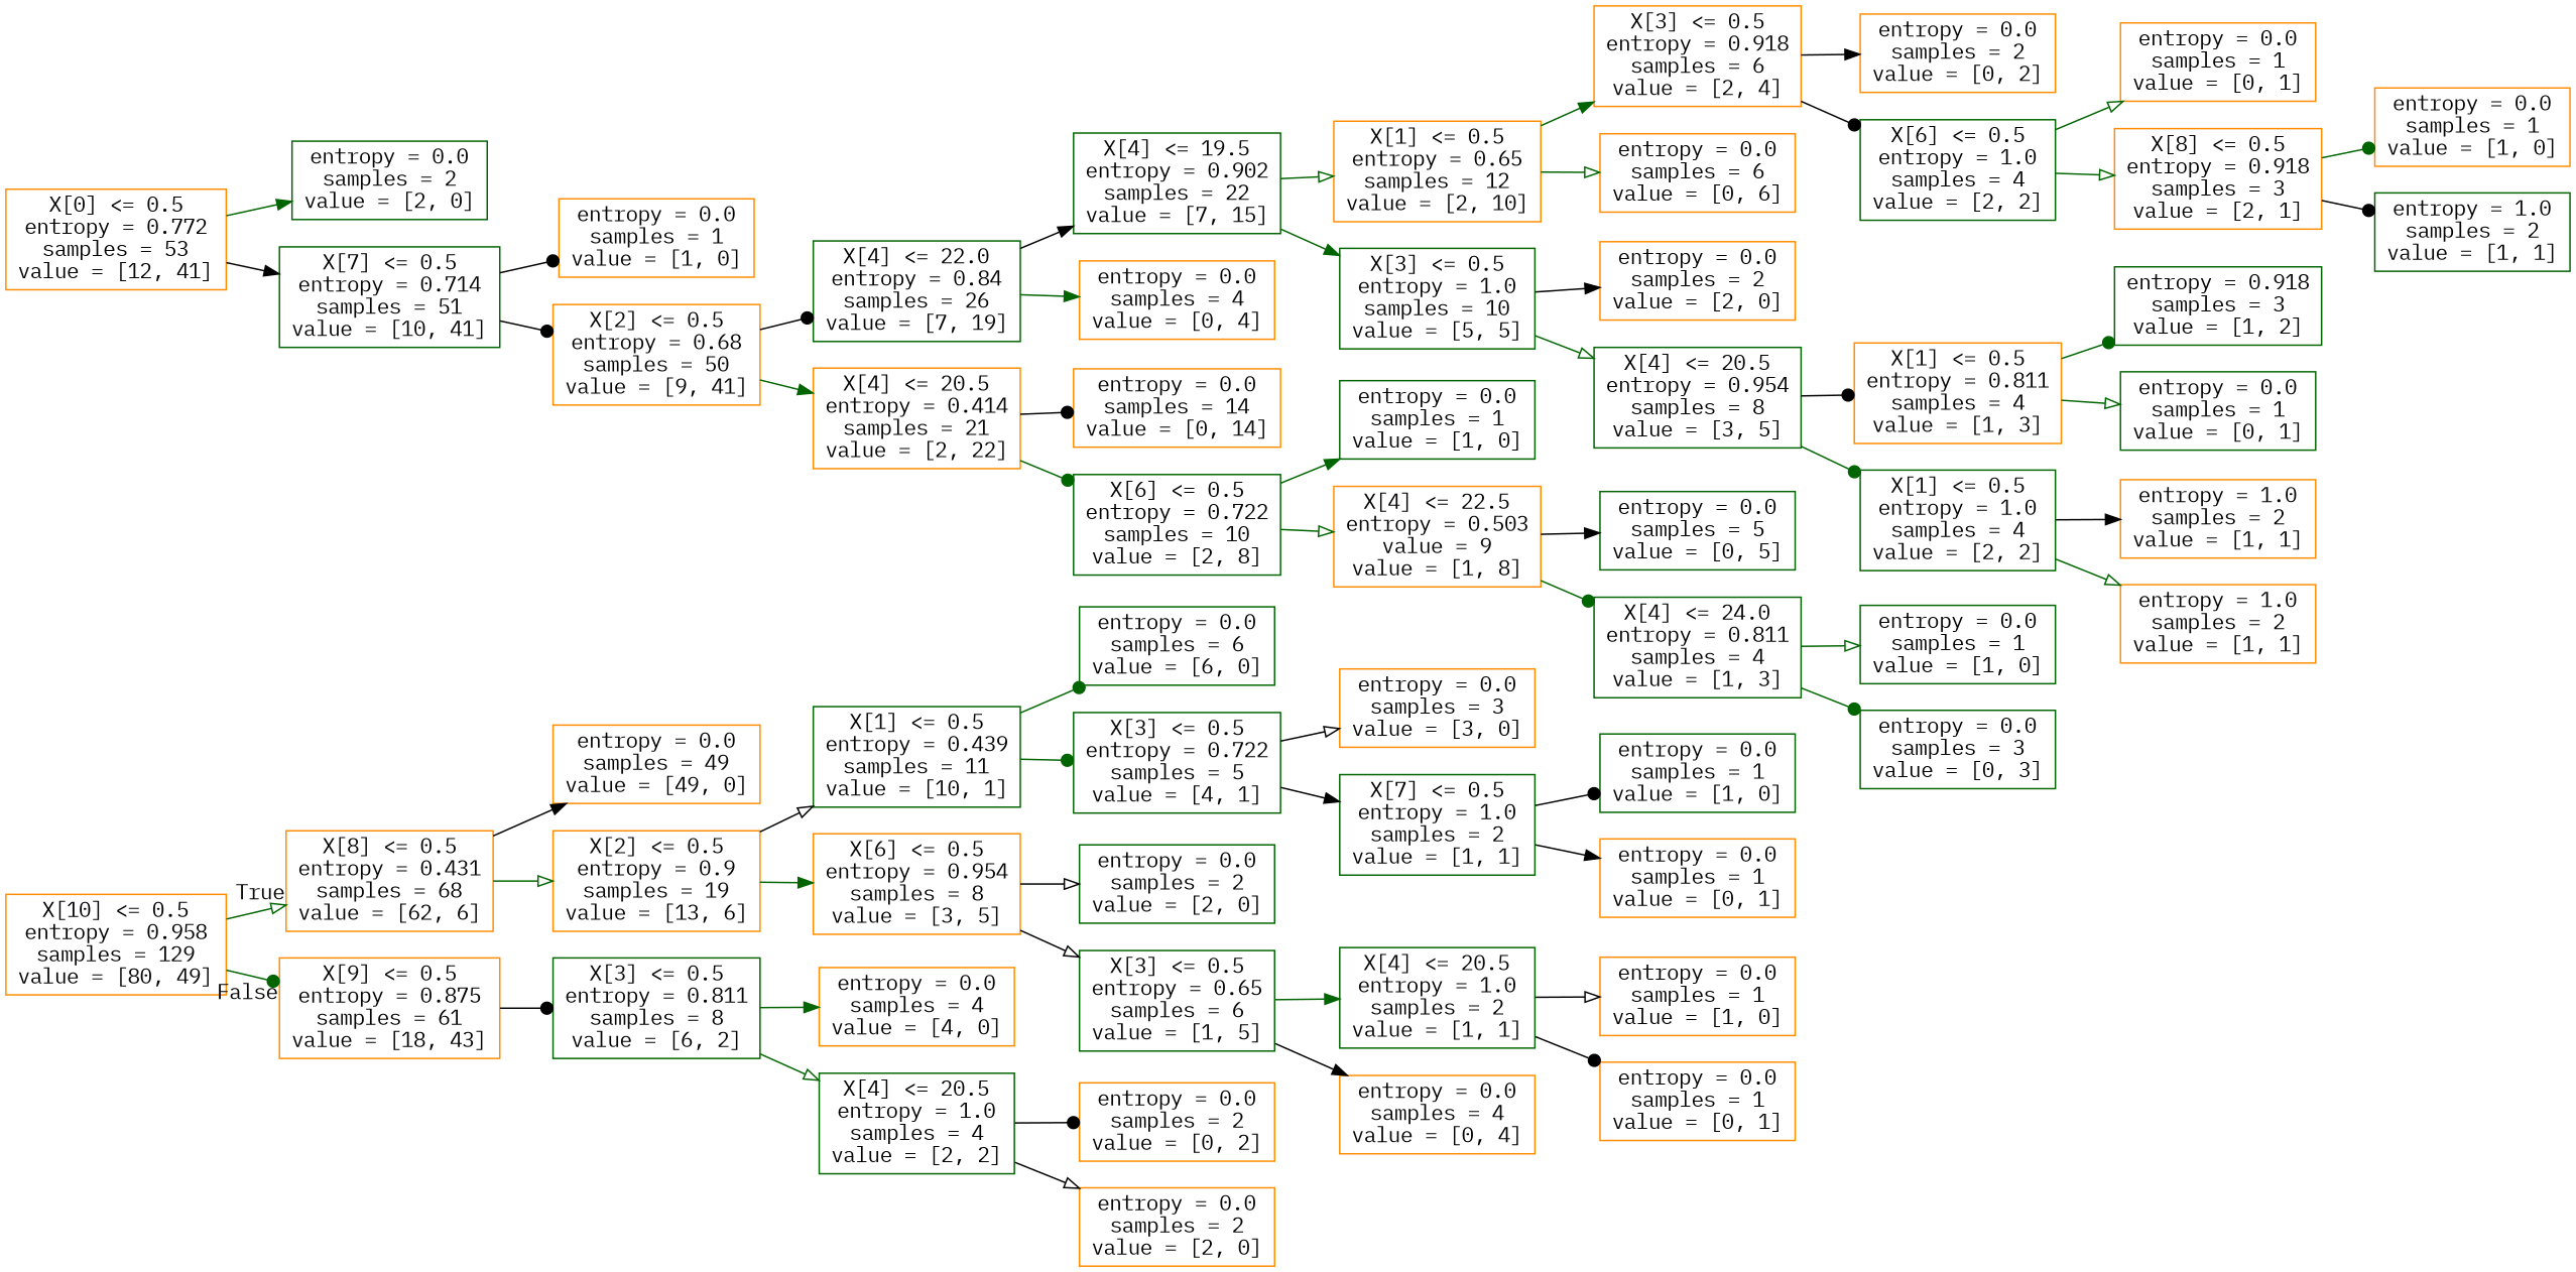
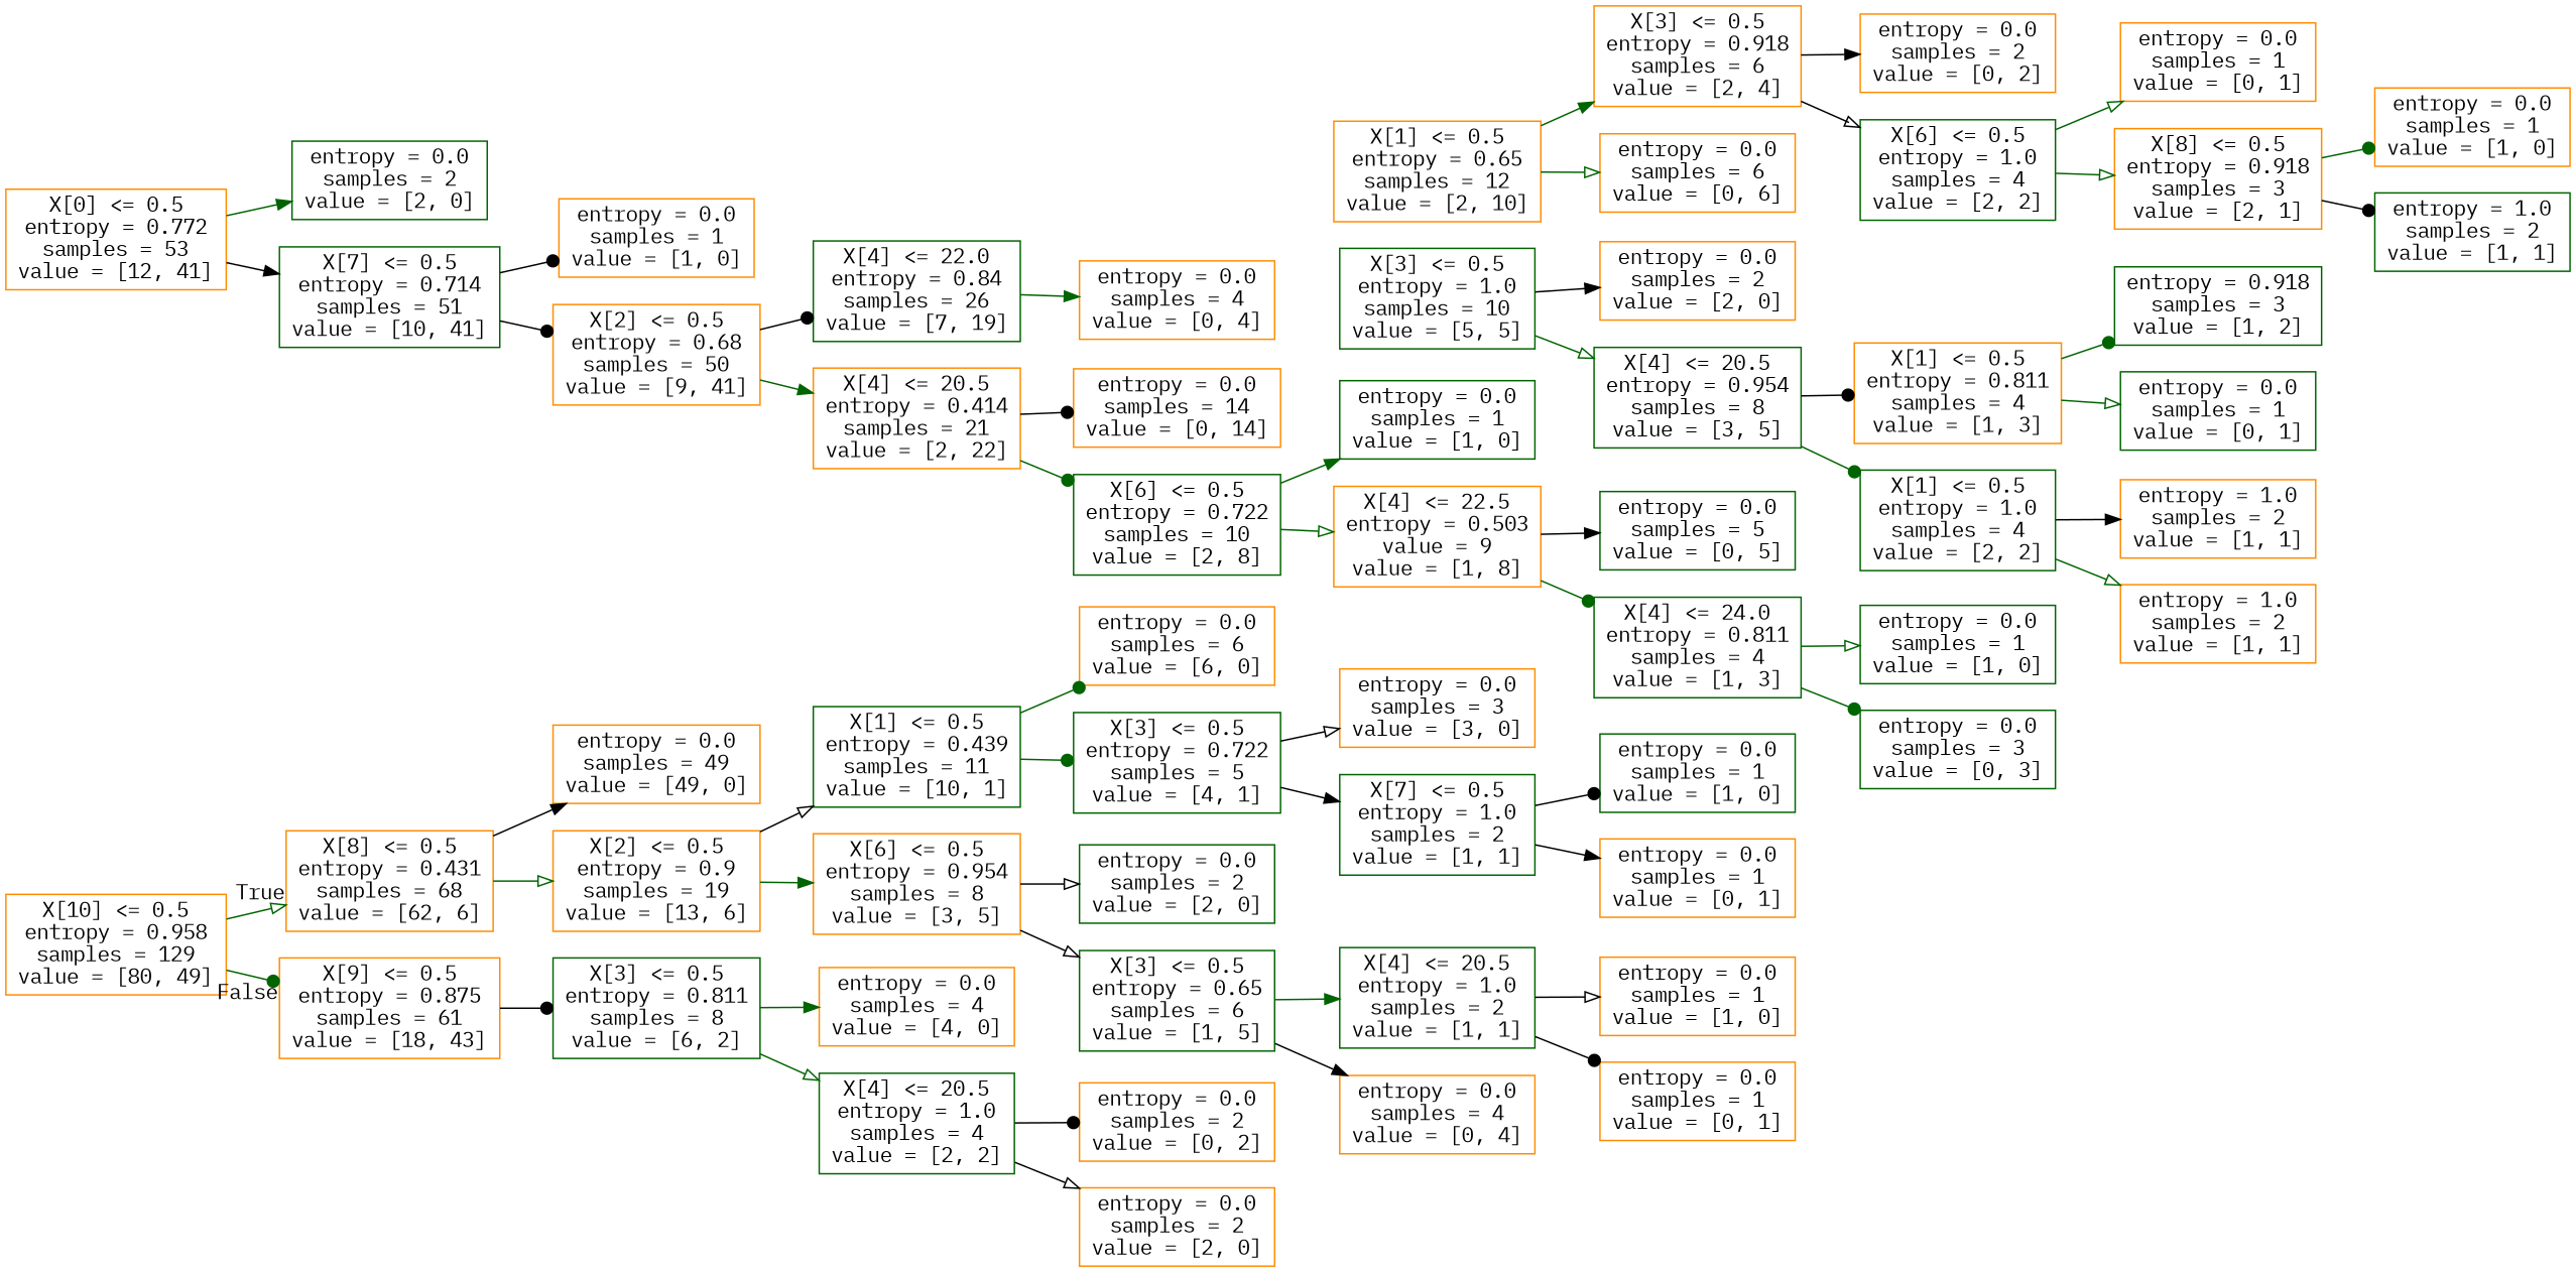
  digraph {
    fontname="IBM Plex Mono"
    rankdir=LR
    node [color=darkorange fontname="IBM Plex Mono" shape=box]
    edge [arrowhead=dot color=darkgreen fontname="IBM Plex Mono"]
    n1 [label="X[10] <= 0.5\nentropy = 0.958\nsamples = 129\nvalue = [80, 49]"]
    n2 [label="X[8] <= 0.5\nentropy = 0.431\nsamples = 68\nvalue = [62, 6]"]
    n3 [label="X[9] <= 0.5\nentropy = 0.875\nsamples = 61\nvalue = [18, 43]"]
    n4 [label="entropy = 0.0\nsamples = 49\nvalue = [49, 0]"]
    n5 [label="X[2] <= 0.5\nentropy = 0.9\nsamples = 19\nvalue = [13, 6]"]
    n6 [color=darkgreen label="X[3] <= 0.5\nentropy = 0.811\nsamples = 8\nvalue = [6, 2]"]
    n7 [color=darkgreen label="X[1] <= 0.5\nentropy = 0.439\nsamples = 11\nvalue = [10, 1]"]
    n8 [label="X[6] <= 0.5\nentropy = 0.954\nsamples = 8\nvalue = [3, 5]"]
-   n9 [color=darkgreen label="entropy = 0.0\nsamples = 6\nvalue = [6, 0]"]
+   n9 [label="entropy = 0.0\nsamples = 6\nvalue = [6, 0]"]
    n10 [color=darkgreen label="X[3] <= 0.5\nentropy = 0.722\nsamples = 5\nvalue = [4, 1]"]
    n11 [color=darkgreen label="entropy = 0.0\nsamples = 2\nvalue = [2, 0]"]
    n12 [color=darkgreen label="X[3] <= 0.5\nentropy = 0.65\nsamples = 6\nvalue = [1, 5]"]
    n13 [label="entropy = 0.0\nsamples = 3\nvalue = [3, 0]"]
    n14 [color=darkgreen label="X[7] <= 0.5\nentropy = 1.0\nsamples = 2\nvalue = [1, 1]"]
    n15 [color=darkgreen label="entropy = 0.0\nsamples = 1\nvalue = [1, 0]"]
    n16 [label="entropy = 0.0\nsamples = 1\nvalue = [0, 1]"]
    n17 [color=darkgreen label="X[4] <= 20.5\nentropy = 1.0\nsamples = 2\nvalue = [1, 1]"]
    n18 [label="entropy = 0.0\nsamples = 4\nvalue = [0, 4]"]
    n19 [label="entropy = 0.0\nsamples = 1\nvalue = [1, 0]"]
    n20 [label="entropy = 0.0\nsamples = 1\nvalue = [0, 1]"]
    n21 [label="entropy = 0.0\nsamples = 4\nvalue = [4, 0]"]
    n22 [color=darkgreen label="X[4] <= 20.5\nentropy = 1.0\nsamples = 4\nvalue = [2, 2]"]
    n23 [label="X[0] <= 0.5\nentropy = 0.772\nsamples = 53\nvalue = [12, 41]"]
    n24 [color=darkgreen label="entropy = 0.0\nsamples = 2\nvalue = [2, 0]"]
    n25 [color=darkgreen label="X[7] <= 0.5\nentropy = 0.714\nsamples = 51\nvalue = [10, 41]"]
    n26 [label="entropy = 0.0\nsamples = 2\nvalue = [0, 2]"]
    n27 [label="entropy = 0.0\nsamples = 2\nvalue = [2, 0]"]
    n28 [label="entropy = 0.0\nsamples = 1\nvalue = [1, 0]"]
    n29 [label="X[2] <= 0.5\nentropy = 0.68\nsamples = 50\nvalue = [9, 41]"]
    n30 [color=darkgreen label="X[4] <= 22.0\nentropy = 0.84\nsamples = 26\nvalue = [7, 19]"]
    n31 [label="X[4] <= 20.5\nentropy = 0.414\nsamples = 21\nvalue = [2, 22]"]
-   n32 [color=darkgreen label="X[4] <= 19.5\nentropy = 0.902\nsamples = 22\nvalue = [7, 15]"]
    n33 [label="entropy = 0.0\nsamples = 4\nvalue = [0, 4]"]
    n34 [label="entropy = 0.0\nsamples = 14\nvalue = [0, 14]"]
    n35 [color=darkgreen label="X[6] <= 0.5\nentropy = 0.722\nsamples = 10\nvalue = [2, 8]"]
    n36 [label="X[1] <= 0.5\nentropy = 0.65\nsamples = 12\nvalue = [2, 10]"]
    n37 [color=darkgreen label="X[3] <= 0.5\nentropy = 1.0\nsamples = 10\nvalue = [5, 5]"]
    n38 [label="X[3] <= 0.5\nentropy = 0.918\nsamples = 6\nvalue = [2, 4]"]
    n39 [label="entropy = 0.0\nsamples = 6\nvalue = [0, 6]"]
    n40 [label="entropy = 0.0\nsamples = 2\nvalue = [2, 0]"]
    n41 [color=darkgreen label="X[4] <= 20.5\nentropy = 0.954\nsamples = 8\nvalue = [3, 5]"]
    n42 [label="entropy = 0.0\nsamples = 2\nvalue = [0, 2]"]
    n43 [color=darkgreen label="X[6] <= 0.5\nentropy = 1.0\nsamples = 4\nvalue = [2, 2]"]
    n44 [label="entropy = 0.0\nsamples = 1\nvalue = [0, 1]"]
    n45 [label="X[8] <= 0.5\nentropy = 0.918\nsamples = 3\nvalue = [2, 1]"]
    n46 [label="entropy = 0.0\nsamples = 1\nvalue = [1, 0]"]
    n47 [color=darkgreen label="entropy = 1.0\nsamples = 2\nvalue = [1, 1]"]
    n48 [label="X[1] <= 0.5\nentropy = 0.811\nsamples = 4\nvalue = [1, 3]"]
    n49 [color=darkgreen label="X[1] <= 0.5\nentropy = 1.0\nsamples = 4\nvalue = [2, 2]"]
    n50 [color=darkgreen label="entropy = 0.918\nsamples = 3\nvalue = [1, 2]"]
    n51 [color=darkgreen label="entropy = 0.0\nsamples = 1\nvalue = [0, 1]"]
    n52 [label="entropy = 1.0\nsamples = 2\nvalue = [1, 1]"]
    n53 [label="entropy = 1.0\nsamples = 2\nvalue = [1, 1]"]
    n54 [color=darkgreen label="entropy = 0.0\nsamples = 1\nvalue = [1, 0]"]
    n55 [label="X[4] <= 22.5\nentropy = 0.503\nvalue = 9\nvalue = [1, 8]"]
    n56 [color=darkgreen label="entropy = 0.0\nsamples = 5\nvalue = [0, 5]"]
    n57 [color=darkgreen label="X[4] <= 24.0\nentropy = 0.811\nsamples = 4\nvalue = [1, 3]"]
    n58 [color=darkgreen label="entropy = 0.0\nsamples = 1\nvalue = [1, 0]"]
    n59 [color=darkgreen label="entropy = 0.0\nsamples = 3\nvalue = [0, 3]"]
    n1 -> n2 [arrowhead=onormal headlabel=True labelangle=45 labeldistance=2.5]
    n1 -> n3 [headlabel=False labelangle=-45 labeldistance=2.5]
    n2 -> n4 [arrowhead=normal color=black]
    n2 -> n5 [arrowhead=onormal]
    n3 -> n6 [color=black]
    n5 -> n7 [arrowhead=onormal color=black]
    n5 -> n8 [arrowhead=normal]
    n6 -> n21 [arrowhead=normal]
    n6 -> n22 [arrowhead=onormal]
    n7 -> n9
    n7 -> n10
    n8 -> n11 [arrowhead=onormal color=black]
    n8 -> n12 [arrowhead=onormal color=black]
    n10 -> n13 [arrowhead=onormal color=black]
    n10 -> n14 [arrowhead=normal color=black]
    n12 -> n17 [arrowhead=normal]
    n12 -> n18 [arrowhead=normal color=black]
    n14 -> n15 [color=black]
    n14 -> n16 [arrowhead=normal color=black]
    n17 -> n19 [arrowhead=onormal color=black]
    n17 -> n20 [color=black]
    n22 -> n26 [color=black]
    n22 -> n27 [arrowhead=onormal color=black]
    n23 -> n24 [arrowhead=normal]
    n23 -> n25 [arrowhead=normal color=black]
    n25 -> n28 [color=black]
    n25 -> n29 [color=black]
    n29 -> n30 [color=black]
    n29 -> n31 [arrowhead=normal]
-   n30 -> n32 [arrowhead=normal color=black]
    n30 -> n33 [arrowhead=normal]
    n31 -> n34 [color=black]
    n31 -> n35
-   n32 -> n36 [arrowhead=onormal]
-   n32 -> n37 [arrowhead=normal]
    n35 -> n54 [arrowhead=normal]
    n35 -> n55 [arrowhead=onormal]
    n36 -> n38 [arrowhead=normal]
    n36 -> n39 [arrowhead=onormal]
    n37 -> n40 [arrowhead=normal color=black]
    n37 -> n41 [arrowhead=onormal]
    n38 -> n42 [arrowhead=normal color=black]
-   n38 -> n43 [color=black]
+   n38 -> n43 [arrowhead=onormal color=black]
    n41 -> n48 [color=black]
    n41 -> n49
    n43 -> n44 [arrowhead=onormal]
    n43 -> n45 [arrowhead=onormal]
    n45 -> n46
    n45 -> n47 [color=black]
    n48 -> n50
    n48 -> n51 [arrowhead=onormal]
    n49 -> n52 [arrowhead=normal color=black]
    n49 -> n53 [arrowhead=onormal]
    n55 -> n56 [arrowhead=normal color=black]
    n55 -> n57
    n57 -> n58 [arrowhead=onormal]
    n57 -> n59
  }
